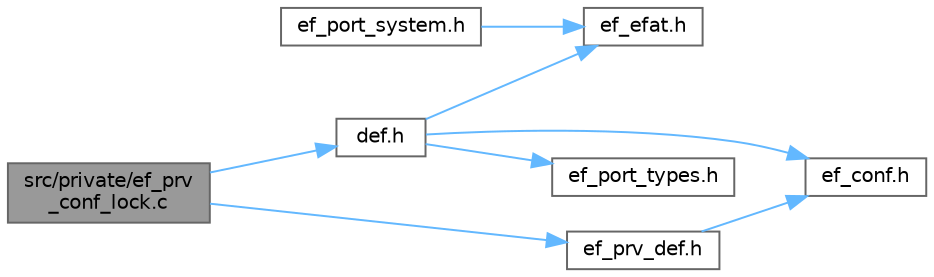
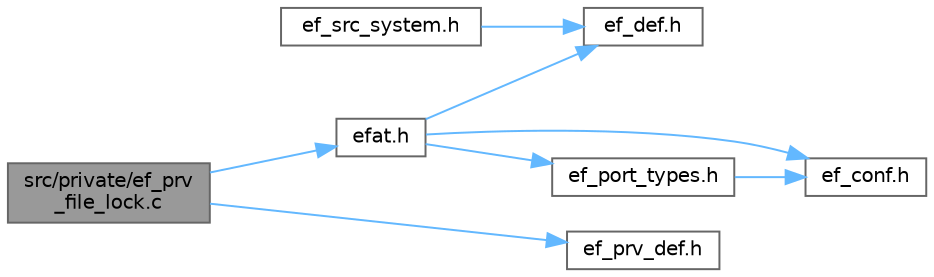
  digraph {
    rankdir=LR
    node [color=grey40 fillcolor=white fontname=Helvetica fontsize=10 shape=box style=filled]
    edge [color=steelblue1 fontname=Helvetica fontsize=10 labelfontname=Helvetica labelfontsize=10 style=solid]
-   n1 [color=gray40 fillcolor=grey60 fontcolor=black height=0.2 label="src/private/ef_prv\l_conf_lock.c" width=0.4]
-   n2 [height=0.2 label="def.h" width=0.4]
+   n1 [color=gray40 fillcolor=grey60 fontcolor=black height=0.2 label="src/private/ef_prv\l_file_lock.c" width=0.4]
+   n2 [height=0.2 label="efat.h" width=0.4]
    n3 [height=0.2 label="ef_prv_def.h" width=0.4]
-   n4 [height=0.2 label="ef_efat.h" width=0.4]
+   n4 [height=0.2 label="ef_def.h" width=0.4]
    n5 [height=0.2 label="ef_conf.h" width=0.4]
    n6 [height=0.2 label="ef_port_types.h" width=0.4]
-   n7 [height=0.2 label="ef_port_system.h" width=0.4]
+   n7 [height=0.2 label="ef_src_system.h" width=0.4]
    n1 -> n2
    n1 -> n3
    n2 -> n4
    n2 -> n5
    n2 -> n6
-   n3 -> n5
+   n6 -> n5
    n7 -> n4
  }
